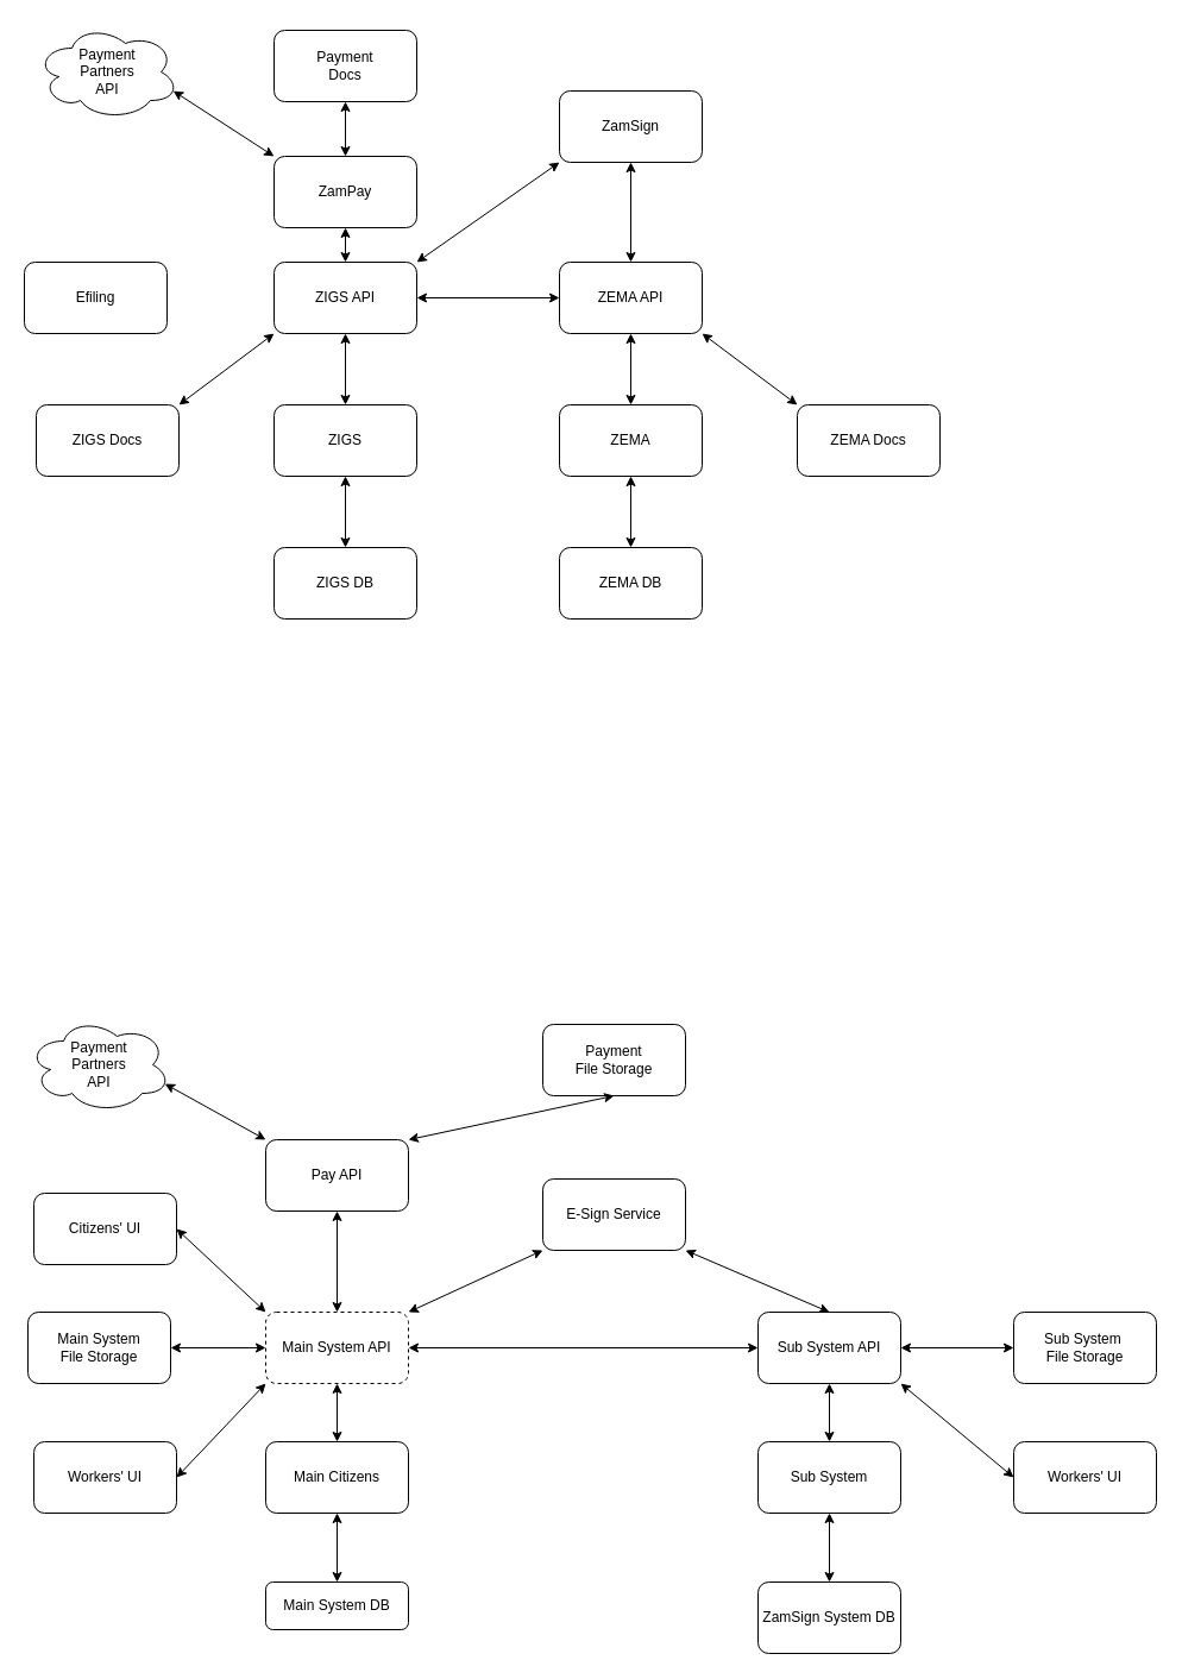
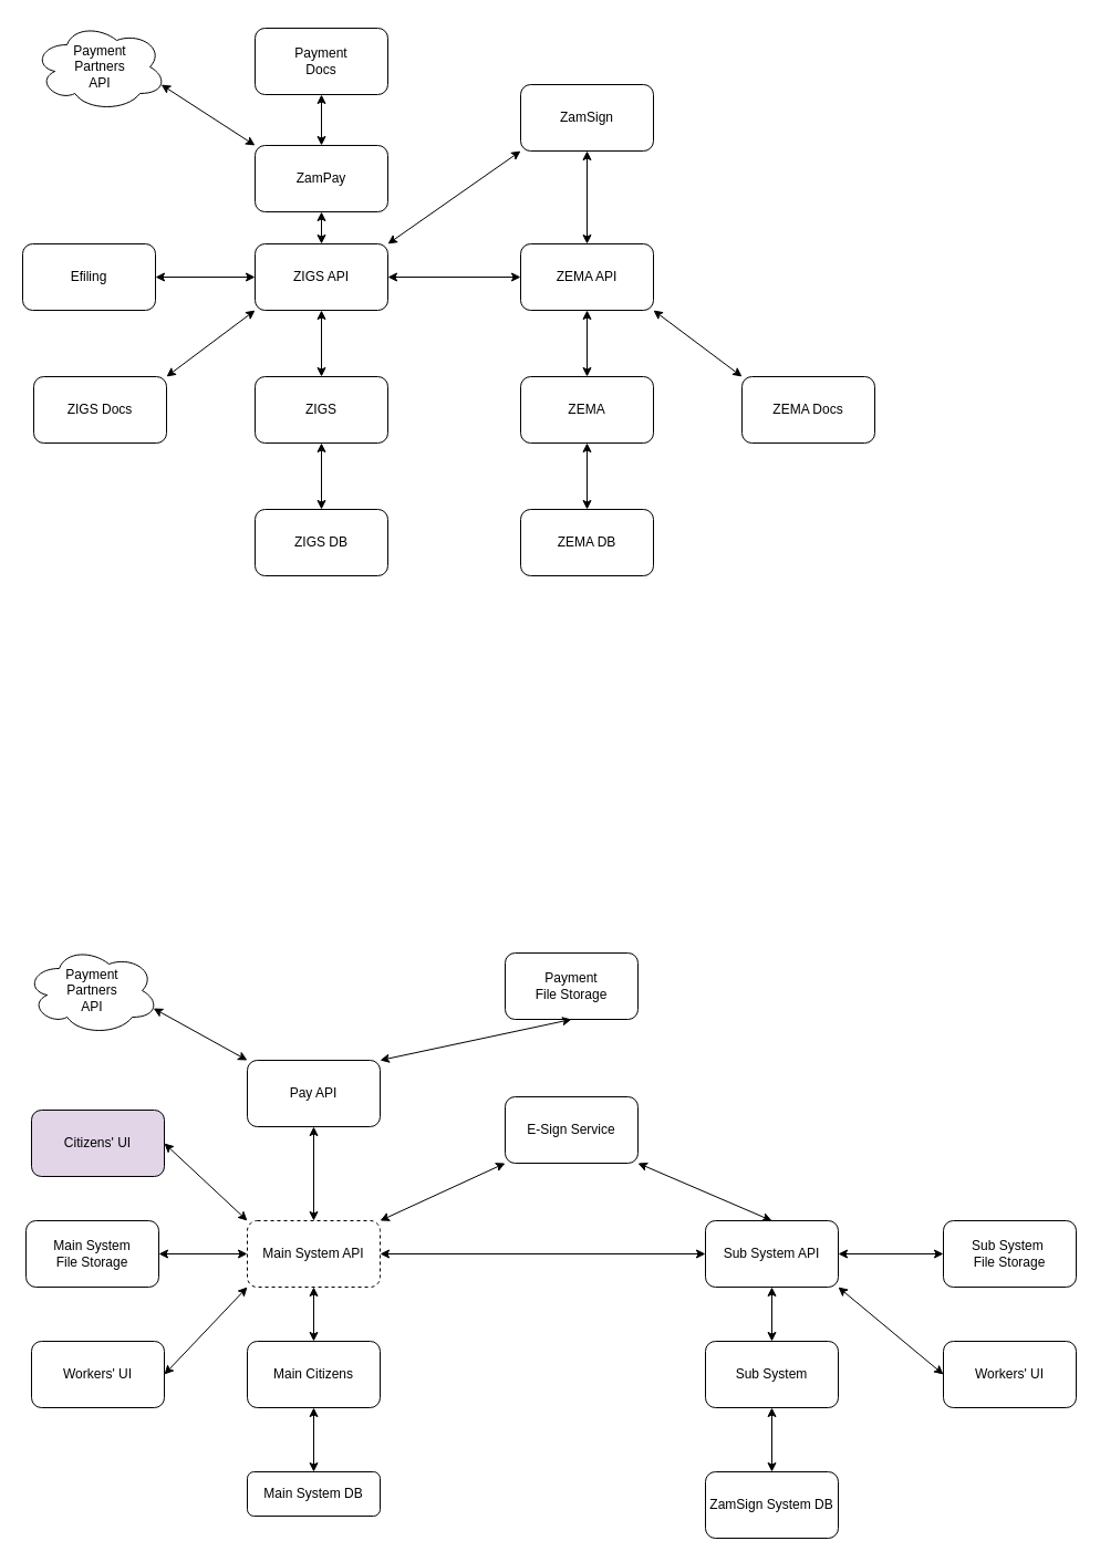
  <mxCell id="0" />
  <mxCell id="1" parent="0" />
  <mxCell id="2" value="Efiling" style="rounded=1;whiteSpace=wrap;html=1;" parent="1" vertex="1"><mxGeometry x="20" y="220" width="120" height="60" as="geometry" /></mxCell>
  <mxCell id="3" value="ZIGS API" style="rounded=1;whiteSpace=wrap;html=1;" parent="1" vertex="1"><mxGeometry x="230" y="220" width="120" height="60" as="geometry" /></mxCell>
  <mxCell id="4" value="ZIGS" style="rounded=1;whiteSpace=wrap;html=1;" parent="1" vertex="1"><mxGeometry x="230" y="340" width="120" height="60" as="geometry" /></mxCell>
  <mxCell id="5" value="ZamPay" style="rounded=1;whiteSpace=wrap;html=1;" parent="1" vertex="1"><mxGeometry x="230" y="131" width="120" height="60" as="geometry" /></mxCell>
  <mxCell id="6" value="Payment&lt;br&gt;Partners &lt;br&gt;API" style="ellipse;shape=cloud;whiteSpace=wrap;html=1;" parent="1" vertex="1"><mxGeometry x="30" width="120" height="80" as="geometry" y="20" /></mxCell>
  <mxCell id="7" value="Payment&lt;br&gt;Docs" style="rounded=1;whiteSpace=wrap;html=1;" parent="1" vertex="1"><mxGeometry x="230" y="25" width="120" height="60" as="geometry" /></mxCell>
  <mxCell id="8" value="ZIGS DB" style="rounded=1;whiteSpace=wrap;html=1;" parent="1" vertex="1"><mxGeometry x="230" y="460" width="120" height="60" as="geometry" /></mxCell>
  <mxCell id="9" value="ZIGS Docs" style="rounded=1;whiteSpace=wrap;html=1;" parent="1" vertex="1"><mxGeometry x="30" y="340" width="120" height="60" as="geometry" /></mxCell>
  <mxCell id="10" value="ZEMA API" style="rounded=1;whiteSpace=wrap;html=1;" parent="1" vertex="1"><mxGeometry x="470" y="220" width="120" height="60" as="geometry" /></mxCell>
  <mxCell id="11" value="ZEMA" style="rounded=1;whiteSpace=wrap;html=1;" parent="1" vertex="1"><mxGeometry x="470" y="340" width="120" height="60" as="geometry" /></mxCell>
  <mxCell id="12" value="ZEMA Docs" style="rounded=1;whiteSpace=wrap;html=1;" parent="1" vertex="1"><mxGeometry x="670" y="340" width="120" height="60" as="geometry" /></mxCell>
  <mxCell id="13" value="ZEMA DB" style="rounded=1;whiteSpace=wrap;html=1;" parent="1" vertex="1"><mxGeometry x="470" y="460" width="120" height="60" as="geometry" /></mxCell>
+ <mxCell id="14" value="" style="endArrow=classic;startArrow=classic;html=1;rounded=0;entryX=1;entryY=0.5;entryDx=0;entryDy=0;exitX=0;exitY=0.5;exitDx=0;exitDy=0;" parent="1" source="3" target="2" edge="1"><mxGeometry width="50" height="50" relative="1" as="geometry"><mxPoint x="420" y="280" as="sourcePoint" /><mxPoint x="470" y="230" as="targetPoint" /><Array as="points" /></mxGeometry></mxCell>
  <mxCell id="15" value="" style="endArrow=classic;startArrow=classic;html=1;rounded=0;entryX=0.5;entryY=1;entryDx=0;entryDy=0;exitX=0.5;exitY=0;exitDx=0;exitDy=0;" parent="1" source="4" target="3" edge="1"><mxGeometry width="50" height="50" relative="1" as="geometry"><mxPoint x="510" y="370" as="sourcePoint" /><mxPoint x="560" y="320" as="targetPoint" /></mxGeometry></mxCell>
  <mxCell id="16" value="" style="endArrow=classic;startArrow=classic;html=1;rounded=0;entryX=0.5;entryY=1;entryDx=0;entryDy=0;exitX=0.5;exitY=0;exitDx=0;exitDy=0;" parent="1" source="8" target="4" edge="1"><mxGeometry width="50" height="50" relative="1" as="geometry"><mxPoint x="510" y="370" as="sourcePoint" /><mxPoint x="560" y="320" as="targetPoint" /></mxGeometry></mxCell>
  <mxCell id="17" value="" style="endArrow=classic;startArrow=classic;html=1;rounded=0;entryX=0;entryY=1;entryDx=0;entryDy=0;exitX=1;exitY=0;exitDx=0;exitDy=0;" parent="1" source="9" target="3" edge="1"><mxGeometry width="50" height="50" relative="1" as="geometry"><mxPoint x="510" y="280" as="sourcePoint" /><mxPoint x="560" y="230" as="targetPoint" /></mxGeometry></mxCell>
  <mxCell id="18" value="" style="endArrow=classic;startArrow=classic;html=1;rounded=0;entryX=0.5;entryY=1;entryDx=0;entryDy=0;exitX=0.5;exitY=0;exitDx=0;exitDy=0;" parent="1" source="5" target="7" edge="1"><mxGeometry width="50" height="50" relative="1" as="geometry"><mxPoint x="390" y="150" as="sourcePoint" /><mxPoint x="440" y="100" as="targetPoint" /></mxGeometry></mxCell>
  <mxCell id="19" value="" style="endArrow=classic;startArrow=classic;html=1;rounded=0;entryX=0.96;entryY=0.7;entryDx=0;entryDy=0;entryPerimeter=0;exitX=0;exitY=0;exitDx=0;exitDy=0;" parent="1" source="5" target="6" edge="1"><mxGeometry width="50" height="50" relative="1" as="geometry"><mxPoint x="390" y="150" as="sourcePoint" /><mxPoint x="440" y="100" as="targetPoint" /></mxGeometry></mxCell>
  <mxCell id="20" value="" style="endArrow=classic;startArrow=classic;html=1;rounded=0;entryX=0.5;entryY=1;entryDx=0;entryDy=0;exitX=0.5;exitY=0;exitDx=0;exitDy=0;" parent="1" source="3" target="5" edge="1"><mxGeometry width="50" height="50" relative="1" as="geometry"><mxPoint x="390" y="150" as="sourcePoint" /><mxPoint x="440" y="100" as="targetPoint" /></mxGeometry></mxCell>
  <mxCell id="21" value="" style="endArrow=classic;startArrow=classic;html=1;rounded=0;entryX=0;entryY=0.5;entryDx=0;entryDy=0;exitX=1;exitY=0.5;exitDx=0;exitDy=0;" parent="1" source="3" target="10" edge="1"><mxGeometry width="50" height="50" relative="1" as="geometry"><mxPoint x="390" y="240" as="sourcePoint" /><mxPoint x="440" y="190" as="targetPoint" /></mxGeometry></mxCell>
  <mxCell id="22" value="" style="endArrow=classic;startArrow=classic;html=1;rounded=0;entryX=0.5;entryY=1;entryDx=0;entryDy=0;exitX=0.5;exitY=0;exitDx=0;exitDy=0;" parent="1" source="11" target="10" edge="1"><mxGeometry width="50" height="50" relative="1" as="geometry"><mxPoint x="390" y="330" as="sourcePoint" /><mxPoint x="440" y="280" as="targetPoint" /></mxGeometry></mxCell>
  <mxCell id="23" value="" style="endArrow=classic;startArrow=classic;html=1;rounded=0;entryX=0.5;entryY=1;entryDx=0;entryDy=0;exitX=0.5;exitY=0;exitDx=0;exitDy=0;" parent="1" source="13" target="11" edge="1"><mxGeometry width="50" height="50" relative="1" as="geometry"><mxPoint x="390" y="330" as="sourcePoint" /><mxPoint x="440" y="280" as="targetPoint" /></mxGeometry></mxCell>
  <mxCell id="24" value="" style="endArrow=classic;startArrow=classic;html=1;rounded=0;entryX=0;entryY=0;entryDx=0;entryDy=0;exitX=1;exitY=1;exitDx=0;exitDy=0;" parent="1" source="10" target="12" edge="1"><mxGeometry width="50" height="50" relative="1" as="geometry"><mxPoint x="390" y="240" as="sourcePoint" /><mxPoint x="440" y="190" as="targetPoint" /></mxGeometry></mxCell>
  <mxCell id="25" value="ZamSign" style="rounded=1;whiteSpace=wrap;html=1;" parent="1" vertex="1"><mxGeometry x="470" y="76" width="120" height="60" as="geometry" /></mxCell>
  <mxCell id="26" value="" style="endArrow=classic;startArrow=classic;html=1;rounded=0;entryX=0.5;entryY=1;entryDx=0;entryDy=0;exitX=0.5;exitY=0;exitDx=0;exitDy=0;" parent="1" source="10" target="25" edge="1"><mxGeometry width="50" height="50" relative="1" as="geometry"><mxPoint x="508" y="297" as="sourcePoint" /><mxPoint x="558" y="247" as="targetPoint" /></mxGeometry></mxCell>
  <mxCell id="27" value="" style="endArrow=classic;startArrow=classic;html=1;rounded=0;entryX=0;entryY=1;entryDx=0;entryDy=0;exitX=1;exitY=0;exitDx=0;exitDy=0;" parent="1" source="3" target="25" edge="1"><mxGeometry width="50" height="50" relative="1" as="geometry"><mxPoint x="508" y="297" as="sourcePoint" /><mxPoint x="558" y="247" as="targetPoint" /></mxGeometry></mxCell>
- <mxCell id="28" value="Citizens' UI" style="rounded=1;whiteSpace=wrap;html=1;" vertex="1" parent="1"><mxGeometry x="28" y="1003" width="120" height="60" as="geometry" /></mxCell>
+ <mxCell id="28" value="Citizens' UI" style="rounded=1;whiteSpace=wrap;html=1;fillColor=#e1d5e7;" vertex="1" parent="1"><mxGeometry x="28" y="1003" width="120" height="60" as="geometry" /></mxCell>
  <mxCell id="29" value="Main System API" style="rounded=1;whiteSpace=wrap;html=1;dashed=1;" vertex="1" parent="1"><mxGeometry x="223" y="1103" width="120" height="60" as="geometry" /></mxCell>
  <mxCell id="30" value="Main Citizens" style="rounded=1;whiteSpace=wrap;html=1;" vertex="1" parent="1"><mxGeometry x="223" y="1212" width="120" height="60" as="geometry" /></mxCell>
  <mxCell id="31" value="Pay API" style="rounded=1;whiteSpace=wrap;html=1;" vertex="1" parent="1"><mxGeometry x="223" y="958" width="120" height="60" as="geometry" /></mxCell>
  <mxCell id="32" value="Payment&lt;br&gt;Partners &lt;br&gt;API" style="ellipse;shape=cloud;whiteSpace=wrap;html=1;" vertex="1" parent="1"><mxGeometry x="23" y="855" width="120" height="80" as="geometry" /></mxCell>
  <mxCell id="33" value="Payment&lt;br&gt;File Storage" style="rounded=1;whiteSpace=wrap;html=1;" vertex="1" parent="1"><mxGeometry x="456" y="861" width="120" height="60" as="geometry" /></mxCell>
  <mxCell id="34" value="Main System DB" style="rounded=1;whiteSpace=wrap;html=1;" vertex="1" parent="1"><mxGeometry x="223" y="1330" width="120" height="40" as="geometry" /></mxCell>
  <mxCell id="35" value="Main System&lt;br&gt;File Storage" style="rounded=1;whiteSpace=wrap;html=1;" vertex="1" parent="1"><mxGeometry x="23" y="1103" width="120" height="60" as="geometry" /></mxCell>
  <mxCell id="36" value="Sub System API" style="rounded=1;whiteSpace=wrap;html=1;" vertex="1" parent="1"><mxGeometry x="637" y="1103" width="120" height="60" as="geometry" /></mxCell>
  <mxCell id="37" value="Sub System" style="rounded=1;whiteSpace=wrap;html=1;" vertex="1" parent="1"><mxGeometry x="637" y="1212" width="120" height="60" as="geometry" /></mxCell>
  <mxCell id="38" value="Sub System&amp;nbsp;&lt;br&gt;File Storage" style="rounded=1;whiteSpace=wrap;html=1;" vertex="1" parent="1"><mxGeometry x="852" y="1103" width="120" height="60" as="geometry" /></mxCell>
  <mxCell id="39" value="ZamSign System&amp;nbsp;DB" style="rounded=1;whiteSpace=wrap;html=1;" vertex="1" parent="1"><mxGeometry x="637" y="1330" width="120" height="60" as="geometry" /></mxCell>
  <mxCell id="40" value="" style="endArrow=classic;startArrow=classic;html=1;rounded=0;entryX=1;entryY=0.5;entryDx=0;entryDy=0;exitX=0;exitY=0;exitDx=0;exitDy=0;" edge="1" parent="1" source="29" target="28"><mxGeometry width="50" height="50" relative="1" as="geometry"><mxPoint x="413" y="1107" as="sourcePoint" /><mxPoint x="463" y="1057" as="targetPoint" /><Array as="points" /></mxGeometry></mxCell>
  <mxCell id="41" value="" style="endArrow=classic;startArrow=classic;html=1;rounded=0;entryX=0.5;entryY=1;entryDx=0;entryDy=0;exitX=0.5;exitY=0;exitDx=0;exitDy=0;" edge="1" parent="1" source="30" target="29"><mxGeometry width="50" height="50" relative="1" as="geometry"><mxPoint x="503" y="1253" as="sourcePoint" /><mxPoint x="553" y="1203" as="targetPoint" /></mxGeometry></mxCell>
  <mxCell id="42" value="" style="endArrow=classic;startArrow=classic;html=1;rounded=0;entryX=0.5;entryY=1;entryDx=0;entryDy=0;exitX=0.5;exitY=0;exitDx=0;exitDy=0;" edge="1" parent="1" source="34" target="30"><mxGeometry width="50" height="50" relative="1" as="geometry"><mxPoint x="503" y="1253" as="sourcePoint" /><mxPoint x="553" y="1203" as="targetPoint" /></mxGeometry></mxCell>
  <mxCell id="43" value="" style="endArrow=classic;startArrow=classic;html=1;rounded=0;entryX=0;entryY=0.5;entryDx=0;entryDy=0;exitX=1;exitY=0.5;exitDx=0;exitDy=0;" edge="1" parent="1" source="35" target="29"><mxGeometry width="50" height="50" relative="1" as="geometry"><mxPoint x="503" y="1163" as="sourcePoint" /><mxPoint x="553" y="1113" as="targetPoint" /></mxGeometry></mxCell>
  <mxCell id="44" value="" style="endArrow=classic;startArrow=classic;html=1;rounded=0;entryX=0.5;entryY=1;entryDx=0;entryDy=0;exitX=1;exitY=0;exitDx=0;exitDy=0;" edge="1" parent="1" source="31" target="33"><mxGeometry width="50" height="50" relative="1" as="geometry"><mxPoint x="383" y="977" as="sourcePoint" /><mxPoint x="433" y="927" as="targetPoint" /></mxGeometry></mxCell>
  <mxCell id="45" value="" style="endArrow=classic;startArrow=classic;html=1;rounded=0;entryX=0.96;entryY=0.7;entryDx=0;entryDy=0;entryPerimeter=0;exitX=0;exitY=0;exitDx=0;exitDy=0;" edge="1" parent="1" source="31" target="32"><mxGeometry width="50" height="50" relative="1" as="geometry"><mxPoint x="383" y="977" as="sourcePoint" /><mxPoint x="433" y="927" as="targetPoint" /></mxGeometry></mxCell>
  <mxCell id="46" value="" style="endArrow=classic;startArrow=classic;html=1;rounded=0;entryX=0.5;entryY=1;entryDx=0;entryDy=0;exitX=0.5;exitY=0;exitDx=0;exitDy=0;" edge="1" parent="1" source="29" target="31"><mxGeometry width="50" height="50" relative="1" as="geometry"><mxPoint x="383" y="977" as="sourcePoint" /><mxPoint x="433" y="927" as="targetPoint" /></mxGeometry></mxCell>
  <mxCell id="47" value="" style="endArrow=classic;startArrow=classic;html=1;rounded=0;entryX=0;entryY=0.5;entryDx=0;entryDy=0;exitX=1;exitY=0.5;exitDx=0;exitDy=0;" edge="1" parent="1" source="29" target="36"><mxGeometry width="50" height="50" relative="1" as="geometry"><mxPoint x="383" y="1123" as="sourcePoint" /><mxPoint x="433" y="1073" as="targetPoint" /></mxGeometry></mxCell>
  <mxCell id="48" value="" style="endArrow=classic;startArrow=classic;html=1;rounded=0;entryX=0.5;entryY=1;entryDx=0;entryDy=0;exitX=0.5;exitY=0;exitDx=0;exitDy=0;" edge="1" parent="1" source="37" target="36"><mxGeometry width="50" height="50" relative="1" as="geometry"><mxPoint x="557" y="1213" as="sourcePoint" /><mxPoint x="607" y="1163" as="targetPoint" /></mxGeometry></mxCell>
  <mxCell id="49" value="" style="endArrow=classic;startArrow=classic;html=1;rounded=0;entryX=0.5;entryY=1;entryDx=0;entryDy=0;exitX=0.5;exitY=0;exitDx=0;exitDy=0;" edge="1" parent="1" source="39" target="37"><mxGeometry width="50" height="50" relative="1" as="geometry"><mxPoint x="557" y="1213" as="sourcePoint" /><mxPoint x="607" y="1163" as="targetPoint" /></mxGeometry></mxCell>
  <mxCell id="50" value="" style="endArrow=classic;startArrow=classic;html=1;rounded=0;entryX=0;entryY=0.5;entryDx=0;entryDy=0;exitX=1;exitY=0.5;exitDx=0;exitDy=0;" edge="1" parent="1" source="36" target="38"><mxGeometry width="50" height="50" relative="1" as="geometry"><mxPoint x="557" y="1123" as="sourcePoint" /><mxPoint x="607" y="1073" as="targetPoint" /></mxGeometry></mxCell>
  <mxCell id="51" value="E-Sign Service" style="rounded=1;whiteSpace=wrap;html=1;" vertex="1" parent="1"><mxGeometry x="456" y="991" width="120" height="60" as="geometry" /></mxCell>
  <mxCell id="52" value="" style="endArrow=classic;startArrow=classic;html=1;rounded=0;entryX=1;entryY=1;entryDx=0;entryDy=0;exitX=0.5;exitY=0;exitDx=0;exitDy=0;" edge="1" parent="1" source="36" target="51"><mxGeometry width="50" height="50" relative="1" as="geometry"><mxPoint x="675" y="1124" as="sourcePoint" /><mxPoint x="725" y="1074" as="targetPoint" /></mxGeometry></mxCell>
  <mxCell id="53" value="" style="endArrow=classic;startArrow=classic;html=1;rounded=0;entryX=0;entryY=1;entryDx=0;entryDy=0;exitX=1;exitY=0;exitDx=0;exitDy=0;" edge="1" parent="1" source="29" target="51"><mxGeometry width="50" height="50" relative="1" as="geometry"><mxPoint x="501" y="1124" as="sourcePoint" /><mxPoint x="551" y="1074" as="targetPoint" /></mxGeometry></mxCell>
  <mxCell id="54" value="Workers' UI" style="rounded=1;whiteSpace=wrap;html=1;" vertex="1" parent="1"><mxGeometry x="28" y="1212" width="120" height="60" as="geometry" /></mxCell>
  <mxCell id="55" value="" style="endArrow=classic;startArrow=classic;html=1;rounded=0;entryX=1;entryY=0.5;entryDx=0;entryDy=0;exitX=0;exitY=1;exitDx=0;exitDy=0;" edge="1" parent="1" source="29" target="54"><mxGeometry width="50" height="50" relative="1" as="geometry"><mxPoint x="238" y="1283.5" as="sourcePoint" /><mxPoint x="139" y="1222.5" as="targetPoint" /><Array as="points" /></mxGeometry></mxCell>
  <mxCell id="56" value="Workers' UI" style="rounded=1;whiteSpace=wrap;html=1;" vertex="1" parent="1"><mxGeometry x="852" y="1212" width="120" height="60" as="geometry" /></mxCell>
  <mxCell id="57" value="" style="endArrow=classic;startArrow=classic;html=1;rounded=0;entryX=0;entryY=0.5;entryDx=0;entryDy=0;exitX=1;exitY=1;exitDx=0;exitDy=0;" edge="1" parent="1" source="36" target="56"><mxGeometry width="50" height="50" relative="1" as="geometry"><mxPoint x="767" y="1143" as="sourcePoint" /><mxPoint x="862" y="1143" as="targetPoint" /></mxGeometry></mxCell>
